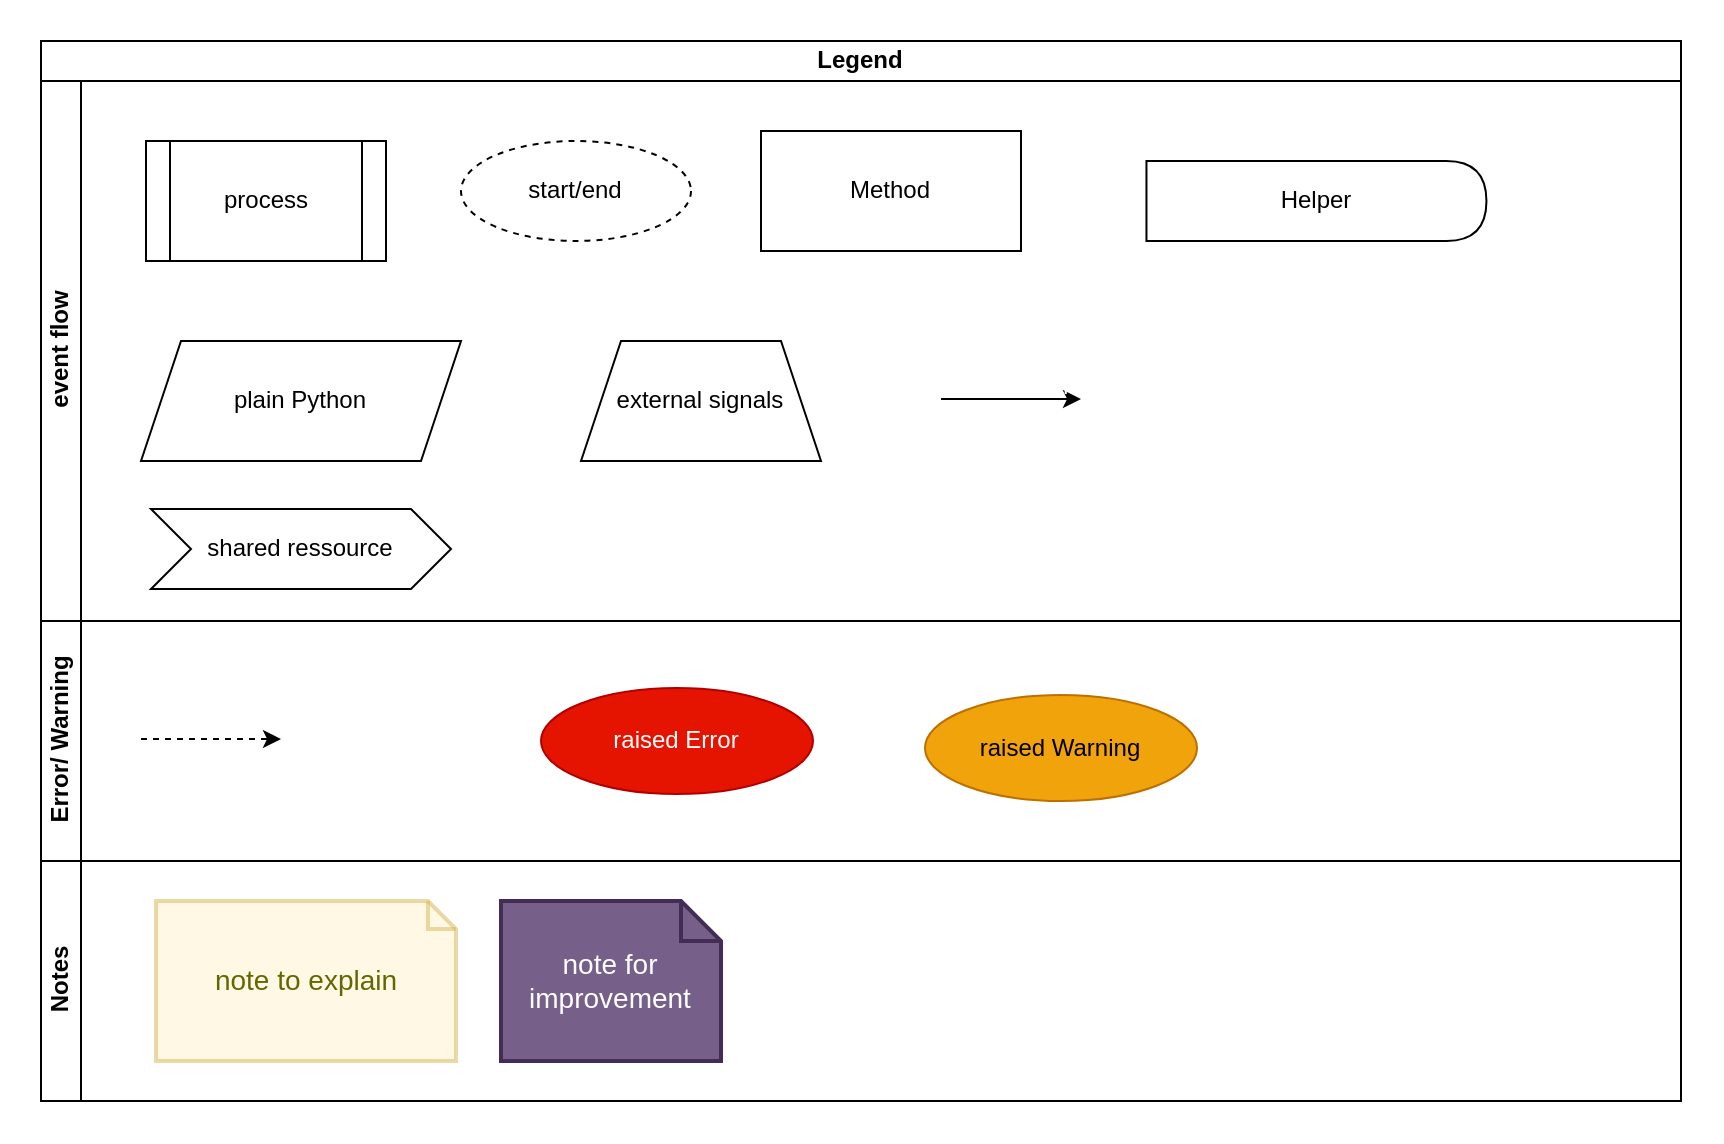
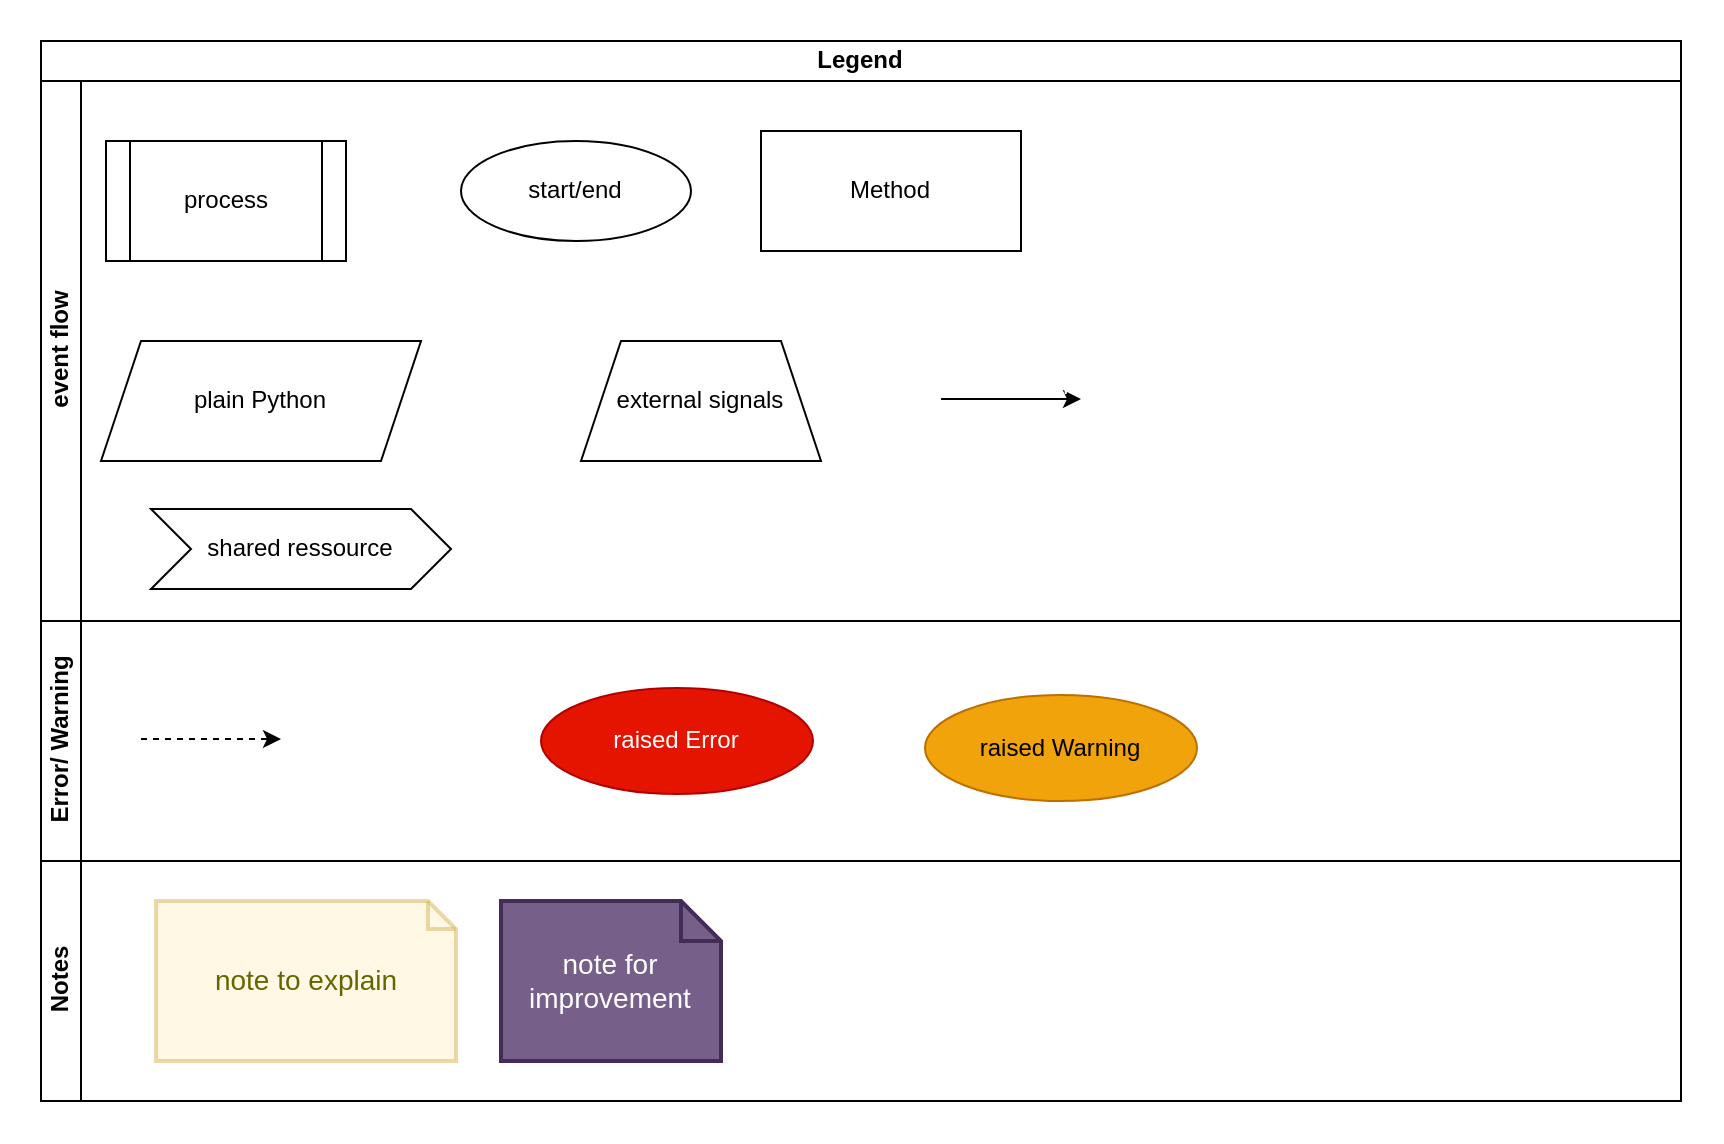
  <mxCell id="0" />
  <mxCell id="1" parent="0" />
  <mxCell id="2" value="Legend" style="swimlane;html=1;childLayout=stackLayout;resizeParent=1;resizeParentMax=0;horizontal=1;startSize=20;horizontalStack=0;whiteSpace=wrap;" parent="1" vertex="1"><mxGeometry x="20" y="20" width="820" height="530" as="geometry"><mxRectangle x="40" y="46" width="80" height="30" as="alternateBounds" /></mxGeometry></mxCell>
  <mxCell id="3" value="event flow" style="swimlane;html=1;startSize=20;horizontal=0;" parent="2" vertex="1"><mxGeometry y="20" width="820" height="270" as="geometry" /></mxCell>
- <mxCell id="4" value="process" style="shape=process;whiteSpace=wrap;html=1;backgroundOutline=1;" parent="3" vertex="1"><mxGeometry x="52.5" y="30" width="120" height="60" as="geometry" /></mxCell>
- <mxCell id="5" value="start/end" style="ellipse;whiteSpace=wrap;html=1;dashed=1;" parent="3" vertex="1"><mxGeometry x="210" y="30" width="115" height="50" as="geometry" /></mxCell>
+ <mxCell id="4" value="process" style="shape=process;whiteSpace=wrap;html=1;backgroundOutline=1;" parent="3" vertex="1"><mxGeometry x="32.5" y="30" width="120" height="60" as="geometry" /></mxCell>
+ <mxCell id="5" value="start/end" style="ellipse;whiteSpace=wrap;html=1;" parent="3" vertex="1"><mxGeometry x="210" y="30" width="115" height="50" as="geometry" /></mxCell>
  <mxCell id="6" value="Method" style="whiteSpace=wrap;html=1;rounded=0;" parent="3" vertex="1"><mxGeometry x="360" y="25" width="130" height="60" as="geometry" /></mxCell>
- <mxCell id="7" value="&lt;span style=&quot;font-family: Helvetica; font-size: 12px; font-style: normal; font-variant-ligatures: normal; font-variant-caps: normal; font-weight: 400; letter-spacing: normal; orphans: 2; text-align: center; text-indent: 0px; text-transform: none; widows: 2; word-spacing: 0px; -webkit-text-stroke-width: 0px; text-decoration-thickness: initial; text-decoration-style: initial; text-decoration-color: initial; float: none; display: inline !important;&quot;&gt;Helper&lt;/span&gt;" style="shape=delay;whiteSpace=wrap;html=1;rounded=0;" parent="3" vertex="1"><mxGeometry x="552.73" y="40" width="170" height="40" as="geometry" /></mxCell>
- <mxCell id="8" value="&lt;span style=&quot;font-family: Helvetica; font-size: 12px; font-style: normal; font-variant-ligatures: normal; font-variant-caps: normal; font-weight: 400; letter-spacing: normal; orphans: 2; text-align: center; text-indent: 0px; text-transform: none; widows: 2; word-spacing: 0px; -webkit-text-stroke-width: 0px; text-decoration-thickness: initial; text-decoration-style: initial; text-decoration-color: initial; float: none; background-color: rgb(255, 255, 255); display: inline !important;&quot;&gt;&lt;font color=&quot;#000000&quot;&gt;plain Python&lt;/font&gt;&lt;/span&gt;" style="shape=parallelogram;perimeter=parallelogramPerimeter;whiteSpace=wrap;html=1;fixedSize=1;" parent="3" vertex="1"><mxGeometry x="50" y="130" width="160" height="60" as="geometry" /></mxCell>
+ <mxCell id="8" value="&lt;span style=&quot;font-family: Helvetica; font-size: 12px; font-style: normal; font-variant-ligatures: normal; font-variant-caps: normal; font-weight: 400; letter-spacing: normal; orphans: 2; text-align: center; text-indent: 0px; text-transform: none; widows: 2; word-spacing: 0px; -webkit-text-stroke-width: 0px; text-decoration-thickness: initial; text-decoration-style: initial; text-decoration-color: initial; float: none; background-color: rgb(255, 255, 255); display: inline !important;&quot;&gt;&lt;font color=&quot;#000000&quot;&gt;plain Python&lt;/font&gt;&lt;/span&gt;" style="shape=parallelogram;perimeter=parallelogramPerimeter;whiteSpace=wrap;html=1;fixedSize=1;" parent="3" vertex="1"><mxGeometry x="30" y="130" width="160" height="60" as="geometry" /></mxCell>
  <mxCell id="9" value="external signals" style="shape=trapezoid;perimeter=trapezoidPerimeter;whiteSpace=wrap;html=1;fixedSize=1;" parent="3" vertex="1"><mxGeometry x="270" y="130" width="120" height="60" as="geometry" /></mxCell>
  <mxCell id="10" value="" style="edgeStyle=orthogonalEdgeStyle;rounded=0;jumpStyle=arc;orthogonalLoop=1;jettySize=auto;html=1;fontFamily=Helvetica;fontSize=12;fontColor=#FFFFFF;" parent="3" edge="1"><mxGeometry relative="1" as="geometry"><mxPoint x="450.0" y="159.0" as="sourcePoint" /><mxPoint x="520.0" y="159.0" as="targetPoint" /></mxGeometry></mxCell>
  <mxCell id="11" value="Chronological Sequence" style="text;html=1;strokeColor=none;fillColor=none;align=center;verticalAlign=middle;whiteSpace=wrap;rounded=0;labelBackgroundColor=none;fontFamily=Helvetica;fontSize=12;fontColor=#FFFFFF;" parent="3" vertex="1"><mxGeometry x="499" y="145" width="81" height="30" as="geometry" /></mxCell>
  <mxCell id="12" value="shared ressource" style="shape=step;perimeter=stepPerimeter;whiteSpace=wrap;html=1;fixedSize=1;" vertex="1" parent="3"><mxGeometry x="55" y="214" width="150" height="40" as="geometry" /></mxCell>
  <mxCell id="13" value="Error/ Warning" style="swimlane;html=1;startSize=20;horizontal=0;" parent="2" vertex="1"><mxGeometry y="290" width="820" height="120" as="geometry" /></mxCell>
  <mxCell id="14" value="" style="edgeStyle=orthogonalEdgeStyle;rounded=0;jumpStyle=arc;orthogonalLoop=1;jettySize=auto;html=1;fontFamily=Helvetica;fontSize=12;fontColor=#FFFFFF;dashed=1;" parent="13" edge="1"><mxGeometry relative="1" as="geometry"><mxPoint x="50.0" y="59.0" as="sourcePoint" /><mxPoint x="120.0" y="59.0" as="targetPoint" /></mxGeometry></mxCell>
  <mxCell id="15" value="raised end" style="text;html=1;strokeColor=none;fillColor=none;align=center;verticalAlign=middle;whiteSpace=wrap;rounded=0;labelBackgroundColor=none;fontFamily=Helvetica;fontSize=12;fontColor=#FFFFFF;" parent="13" vertex="1"><mxGeometry x="119" y="45" width="81" height="30" as="geometry" /></mxCell>
  <mxCell id="16" value="raised Error" style="ellipse;whiteSpace=wrap;html=1;fillColor=#e51400;fontColor=#ffffff;strokeColor=#B20000;" parent="13" vertex="1"><mxGeometry x="250" y="33.5" width="136" height="53" as="geometry" /></mxCell>
  <mxCell id="17" value="raised Warning" style="ellipse;whiteSpace=wrap;html=1;fillColor=#f0a30a;fontColor=#000000;strokeColor=#BD7000;" parent="13" vertex="1"><mxGeometry x="442" y="37" width="136" height="53" as="geometry" /></mxCell>
  <mxCell id="18" value="Notes" style="swimlane;html=1;startSize=20;horizontal=0;" parent="2" vertex="1"><mxGeometry y="410" width="820" height="120" as="geometry" /></mxCell>
  <mxCell id="19" value="note to explain" style="shape=note;strokeWidth=2;fontSize=14;size=14;whiteSpace=wrap;html=1;fillColor=#fff2cc;strokeColor=#d6b656;fontColor=#666600;opacity=50;" parent="18" vertex="1"><mxGeometry x="57.5" y="20" width="150" height="80" as="geometry" /></mxCell>
  <mxCell id="20" value="note for improvement" style="shape=note;strokeWidth=2;fontSize=14;size=20;whiteSpace=wrap;html=1;fillColor=#76608a;strokeColor=#432D57;fontColor=#ffffff;" parent="18" vertex="1"><mxGeometry x="230.0" y="20" width="110.0" height="80" as="geometry" /></mxCell>
